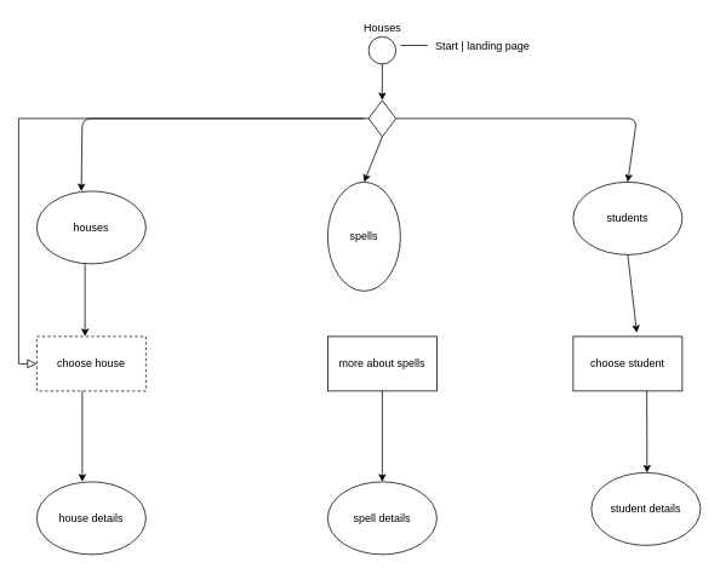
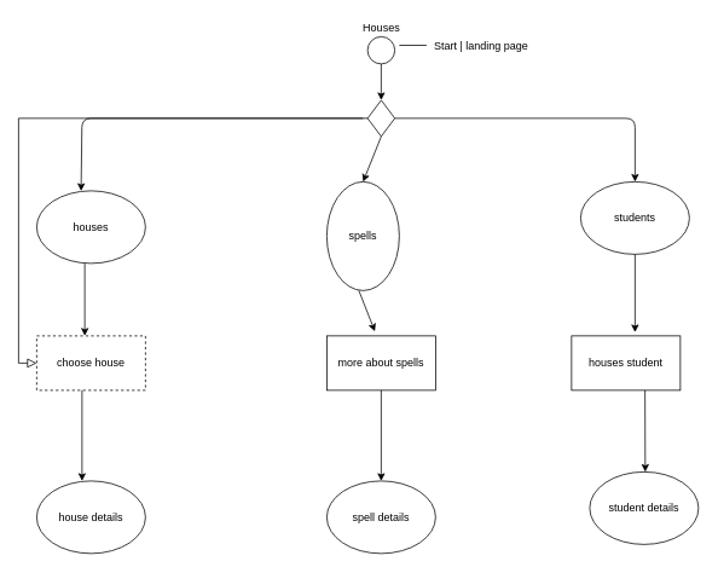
  <mxCell id="0" />
  <mxCell id="1" parent="0" />
  <mxCell id="2" value="" style="rounded=0;html=1;jettySize=auto;orthogonalLoop=1;fontSize=11;endArrow=block;endFill=0;endSize=8;strokeWidth=1;shadow=0;labelBackgroundColor=none;edgeStyle=orthogonalEdgeStyle;entryX=0;entryY=0.5;entryDx=0;entryDy=0;" parent="1" target="7" edge="1"><mxGeometry relative="1" as="geometry"><mxPoint x="400" y="130" as="sourcePoint" /><mxPoint x="30" y="410" as="targetPoint" /><Array as="points"><mxPoint x="20" y="130" /><mxPoint x="20" y="400" /></Array></mxGeometry></mxCell>
- <mxCell id="3" value="students" style="ellipse;whiteSpace=wrap;html=1;" vertex="1" parent="1"><mxGeometry x="630" y="200" width="120" height="80" as="geometry" /></mxCell>
+ <mxCell id="3" value="students" style="ellipse;whiteSpace=wrap;html=1;" vertex="1" parent="1"><mxGeometry x="640" y="200" width="120" height="80" as="geometry" /></mxCell>
  <mxCell id="4" value="spells" style="ellipse;whiteSpace=wrap;html=1;" vertex="1" parent="1"><mxGeometry x="360" y="200" width="80" height="120" as="geometry" /></mxCell>
  <mxCell id="5" value="houses" style="ellipse;whiteSpace=wrap;html=1;" vertex="1" parent="1"><mxGeometry x="40" y="210" width="120" height="80" as="geometry" /></mxCell>
  <mxCell id="6" value="" style="rhombus;whiteSpace=wrap;html=1;" vertex="1" parent="1"><mxGeometry x="405" y="110" width="30" height="40" as="geometry" /></mxCell>
  <mxCell id="7" value="choose house" style="rounded=0;whiteSpace=wrap;html=1;dashed=1;" vertex="1" parent="1"><mxGeometry x="40" y="370" width="120" height="60" as="geometry" /></mxCell>
  <mxCell id="8" value="more about spells" style="rounded=0;whiteSpace=wrap;html=1;" vertex="1" parent="1"><mxGeometry x="360" y="370" width="120" height="60" as="geometry" /></mxCell>
- <mxCell id="9" value="choose student" style="rounded=0;whiteSpace=wrap;html=1;" vertex="1" parent="1"><mxGeometry x="630" y="370" width="120" height="60" as="geometry" /></mxCell>
+ <mxCell id="9" value="houses student" style="rounded=0;whiteSpace=wrap;html=1;" vertex="1" parent="1"><mxGeometry x="630" y="370" width="120" height="60" as="geometry" /></mxCell>
  <mxCell id="10" value="student details" style="ellipse;whiteSpace=wrap;html=1;" vertex="1" parent="1"><mxGeometry x="650" y="520" width="120" height="80" as="geometry" /></mxCell>
  <mxCell id="11" value="spell details" style="ellipse;whiteSpace=wrap;html=1;" vertex="1" parent="1"><mxGeometry x="360" y="530" width="120" height="80" as="geometry" /></mxCell>
  <mxCell id="12" value="house details" style="ellipse;whiteSpace=wrap;html=1;" vertex="1" parent="1"><mxGeometry x="40" y="530" width="120" height="80" as="geometry" /></mxCell>
  <mxCell id="13" value="" style="endArrow=classic;html=1;exitX=0.442;exitY=1.003;exitDx=0;exitDy=0;exitPerimeter=0;entryX=0.442;entryY=-0.003;entryDx=0;entryDy=0;entryPerimeter=0;" edge="1" parent="1" source="5" target="7"><mxGeometry width="50" height="50" relative="1" as="geometry"><mxPoint x="250" y="240" as="sourcePoint" /><mxPoint x="240" y="340" as="targetPoint" /></mxGeometry></mxCell>
+ <mxCell id="14" value="" style="endArrow=classic;html=1;entryX=0.442;entryY=-0.083;entryDx=0;entryDy=0;entryPerimeter=0;exitX=0.442;exitY=1;exitDx=0;exitDy=0;exitPerimeter=0;" edge="1" parent="1" source="4" target="8"><mxGeometry width="50" height="50" relative="1" as="geometry"><mxPoint x="320" y="260" as="sourcePoint" /><mxPoint x="410" y="260" as="targetPoint" /></mxGeometry></mxCell>
  <mxCell id="15" value="" style="endArrow=classic;html=1;exitX=0.5;exitY=1;exitDx=0;exitDy=0;" edge="1" parent="1" source="3"><mxGeometry width="50" height="50" relative="1" as="geometry"><mxPoint x="620" y="340" as="sourcePoint" /><mxPoint x="700" y="366" as="targetPoint" /></mxGeometry></mxCell>
  <mxCell id="16" value="" style="endArrow=classic;html=1;entryX=0.438;entryY=-0.07;entryDx=0;entryDy=0;entryPerimeter=0;" edge="1" parent="1"><mxGeometry width="50" height="50" relative="1" as="geometry"><mxPoint x="711" y="430" as="sourcePoint" /><mxPoint x="711.28" y="520" as="targetPoint" /></mxGeometry></mxCell>
  <mxCell id="17" value="" style="endArrow=classic;html=1;" edge="1" parent="1" source="8"><mxGeometry width="50" height="50" relative="1" as="geometry"><mxPoint x="422" y="437.98" as="sourcePoint" /><mxPoint x="420" y="530" as="targetPoint" /></mxGeometry></mxCell>
  <mxCell id="18" value="" style="endArrow=classic;html=1;exitX=0.417;exitY=1;exitDx=0;exitDy=0;exitPerimeter=0;entryX=0.442;entryY=-0.003;entryDx=0;entryDy=0;entryPerimeter=0;" edge="1" parent="1" source="7"><mxGeometry width="50" height="50" relative="1" as="geometry"><mxPoint x="90" y="440.42" as="sourcePoint" /><mxPoint x="90" y="530" as="targetPoint" /></mxGeometry></mxCell>
  <mxCell id="19" value="" style="endArrow=classic;html=1;entryX=0.5;entryY=0;entryDx=0;entryDy=0;" edge="1" parent="1" target="3"><mxGeometry width="50" height="50" relative="1" as="geometry"><mxPoint x="435" y="130" as="sourcePoint" /><mxPoint x="485" y="80" as="targetPoint" /><Array as="points"><mxPoint x="700" y="130" /></Array></mxGeometry></mxCell>
  <mxCell id="20" value="" style="endArrow=classic;html=1;entryX=0.408;entryY=0.002;entryDx=0;entryDy=0;entryPerimeter=0;exitX=0;exitY=0.5;exitDx=0;exitDy=0;" edge="1" parent="1" source="6" target="5"><mxGeometry width="50" height="50" relative="1" as="geometry"><mxPoint x="400" y="130" as="sourcePoint" /><mxPoint x="410" y="310" as="targetPoint" /><Array as="points"><mxPoint x="90" y="130" /></Array></mxGeometry></mxCell>
  <mxCell id="21" value="" style="endArrow=classic;html=1;entryX=0.5;entryY=0;entryDx=0;entryDy=0;" edge="1" parent="1" source="25" target="6"><mxGeometry width="50" height="50" relative="1" as="geometry"><mxPoint x="420" y="53" as="sourcePoint" /><mxPoint x="413" y="100" as="targetPoint" /></mxGeometry></mxCell>
  <mxCell id="22" value="" style="endArrow=classic;html=1;exitX=0.5;exitY=1;exitDx=0;exitDy=0;entryX=0.5;entryY=0;entryDx=0;entryDy=0;" edge="1" parent="1" source="6" target="4"><mxGeometry width="50" height="50" relative="1" as="geometry"><mxPoint x="310" y="210" as="sourcePoint" /><mxPoint x="360" y="160" as="targetPoint" /></mxGeometry></mxCell>
  <mxCell id="23" value="" style="endArrow=none;html=1;" edge="1" parent="1"><mxGeometry width="50" height="50" relative="1" as="geometry"><mxPoint x="440" y="49.5" as="sourcePoint" /><mxPoint x="470" y="49.5" as="targetPoint" /><Array as="points"><mxPoint x="470" y="49.5" /></Array></mxGeometry></mxCell>
  <mxCell id="24" value="Start | landing page" style="text;html=1;align=center;verticalAlign=middle;resizable=0;points=[];autosize=1;" vertex="1" parent="1"><mxGeometry x="470" y="40" width="120" height="20" as="geometry" /></mxCell>
  <mxCell id="25" value="" style="ellipse;whiteSpace=wrap;html=1;aspect=fixed;" vertex="1" parent="1"><mxGeometry x="405" y="40" width="30" height="30" as="geometry" /></mxCell>
  <mxCell id="26" value="Houses" style="text;html=1;align=center;verticalAlign=middle;resizable=0;points=[];autosize=1;" vertex="1" parent="1"><mxGeometry x="390" y="20" width="60" height="20" as="geometry" /></mxCell>
